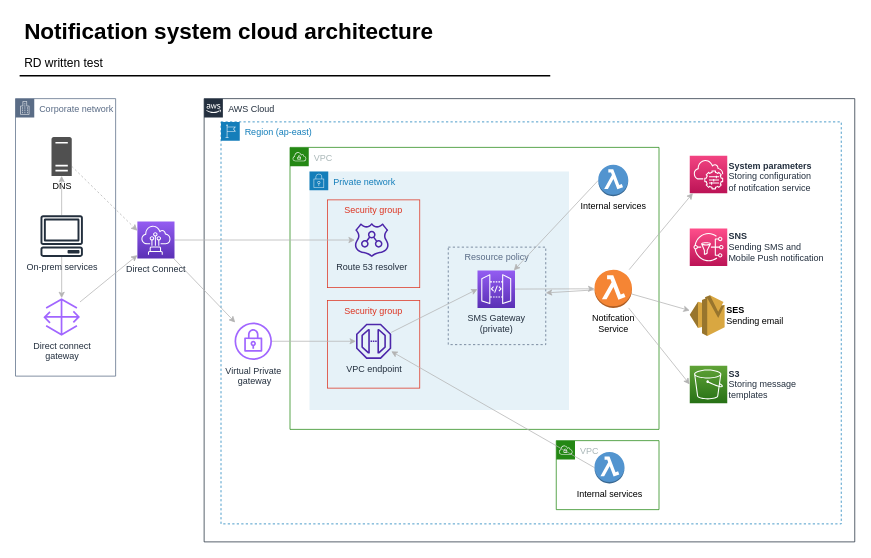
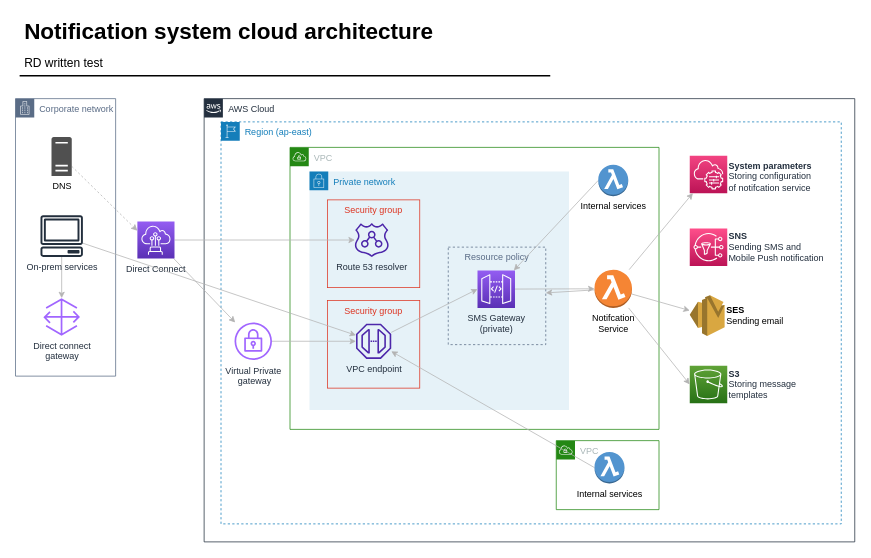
  <mxCell id="0" />
  <mxCell id="1" parent="0" />
  <mxCell id="2" value="AWS Cloud" style="points=[[0,0],[0.25,0],[0.5,0],[0.75,0],[1,0],[1,0.25],[1,0.5],[1,0.75],[1,1],[0.75,1],[0.5,1],[0.25,1],[0,1],[0,0.75],[0,0.5],[0,0.25]];outlineConnect=0;gradientColor=none;html=1;whiteSpace=wrap;fontSize=12;fontStyle=0;container=0;pointerEvents=0;collapsible=0;recursiveResize=0;shape=mxgraph.aws4.group;grIcon=mxgraph.aws4.group_aws_cloud_alt;strokeColor=#232F3E;fillColor=none;verticalAlign=top;align=left;spacingLeft=30;fontColor=#232F3E;dashed=0;" parent="1" vertex="1"><mxGeometry x="271.5" y="131" width="867.5" height="591" as="geometry" /></mxCell>
  <mxCell id="3" value="Notification system cloud architecture&lt;br&gt;" style="text;html=1;resizable=0;points=[];autosize=1;align=left;verticalAlign=top;spacingTop=-4;fontSize=30;fontStyle=1;labelBackgroundColor=none;" parent="1" vertex="1"><mxGeometry x="29.5" y="20.5" width="555" height="36" as="geometry" /></mxCell>
  <mxCell id="4" value="RD written test" style="text;html=1;resizable=0;points=[];autosize=1;align=left;verticalAlign=top;spacingTop=-4;fontSize=16;labelBackgroundColor=none;" parent="1" vertex="1"><mxGeometry x="29.5" y="70.5" width="115" height="19" as="geometry" /></mxCell>
  <mxCell id="5" value="" style="line;strokeWidth=2;html=1;fontSize=14;labelBackgroundColor=none;" parent="1" vertex="1"><mxGeometry x="25.5" y="95.5" width="707.5" height="10" as="geometry" /></mxCell>
  <mxCell id="6" value="Region (ap-east)" style="points=[[0,0],[0.25,0],[0.5,0],[0.75,0],[1,0],[1,0.25],[1,0.5],[1,0.75],[1,1],[0.75,1],[0.5,1],[0.25,1],[0,1],[0,0.75],[0,0.5],[0,0.25]];outlineConnect=0;gradientColor=none;html=1;whiteSpace=wrap;fontSize=12;fontStyle=0;container=1;pointerEvents=0;collapsible=0;recursiveResize=0;shape=mxgraph.aws4.group;grIcon=mxgraph.aws4.group_region;strokeColor=#147EBA;fillColor=none;verticalAlign=top;align=left;spacingLeft=30;fontColor=#147EBA;dashed=1;glass=0;" parent="1" vertex="1"><mxGeometry x="294" y="162" width="827" height="536" as="geometry" /></mxCell>
  <mxCell id="7" value="Virtual Private&lt;br&gt;&amp;nbsp;gateway" style="sketch=0;outlineConnect=0;fontColor=#232F3E;gradientColor=none;fillColor=#A166FF;strokeColor=none;dashed=0;verticalLabelPosition=bottom;verticalAlign=top;align=center;html=1;fontSize=12;fontStyle=0;aspect=fixed;pointerEvents=1;shape=mxgraph.aws4.vpn_gateway;" parent="6" vertex="1"><mxGeometry x="18" y="267.5" width="50" height="50" as="geometry" /></mxCell>
  <mxCell id="8" value="Private network" style="points=[[0,0],[0.25,0],[0.5,0],[0.75,0],[1,0],[1,0.25],[1,0.5],[1,0.75],[1,1],[0.75,1],[0.5,1],[0.25,1],[0,1],[0,0.75],[0,0.5],[0,0.25]];outlineConnect=0;gradientColor=none;html=1;whiteSpace=wrap;fontSize=12;fontStyle=0;container=1;pointerEvents=0;collapsible=0;recursiveResize=0;shape=mxgraph.aws4.group;grIcon=mxgraph.aws4.group_security_group;grStroke=0;strokeColor=#147EBA;fillColor=#E6F2F8;verticalAlign=top;align=left;spacingLeft=30;fontColor=#147EBA;dashed=0;" vertex="1" parent="6"><mxGeometry x="118" y="66" width="346" height="318" as="geometry" /></mxCell>
  <mxCell id="9" value="Security group" style="fillColor=none;strokeColor=#DD3522;verticalAlign=top;fontStyle=0;fontColor=#DD3522;" vertex="1" parent="6"><mxGeometry x="142" y="238" width="123" height="117" as="geometry" /></mxCell>
  <mxCell id="10" value="Security group" style="fillColor=none;strokeColor=#DD3522;verticalAlign=top;fontStyle=0;fontColor=#DD3522;" vertex="1" parent="6"><mxGeometry x="142" y="104" width="123" height="117" as="geometry" /></mxCell>
  <mxCell id="11" value="Resource policy" style="fillColor=none;strokeColor=#5A6C86;dashed=1;verticalAlign=top;fontStyle=0;fontColor=#5A6C86;" vertex="1" parent="6"><mxGeometry x="303" y="167" width="130" height="130" as="geometry" /></mxCell>
  <mxCell id="12" value="&lt;b&gt;SNS&lt;/b&gt;&lt;br&gt;Sending SMS and&amp;nbsp;&lt;br&gt;Mobile Push notification" style="sketch=0;points=[[0,0,0],[0.25,0,0],[0.5,0,0],[0.75,0,0],[1,0,0],[0,1,0],[0.25,1,0],[0.5,1,0],[0.75,1,0],[1,1,0],[0,0.25,0],[0,0.5,0],[0,0.75,0],[1,0.25,0],[1,0.5,0],[1,0.75,0]];outlineConnect=0;fontColor=#232F3E;gradientColor=#FF4F8B;gradientDirection=north;fillColor=#BC1356;strokeColor=#ffffff;dashed=0;verticalLabelPosition=middle;verticalAlign=middle;align=left;html=1;fontSize=12;fontStyle=0;aspect=fixed;shape=mxgraph.aws4.resourceIcon;resIcon=mxgraph.aws4.sns;labelPosition=right;" vertex="1" parent="6"><mxGeometry x="625" y="142" width="50" height="50" as="geometry" /></mxCell>
  <mxCell id="13" value="SES&lt;br&gt;&lt;span style=&quot;font-weight: normal;&quot;&gt;Sending email&lt;/span&gt;" style="outlineConnect=0;dashed=0;verticalLabelPosition=middle;verticalAlign=middle;align=left;html=1;shape=mxgraph.aws3.ses;fillColor=#D9A741;gradientColor=none;labelPosition=right;fontStyle=1" vertex="1" parent="6"><mxGeometry x="625" y="231" width="46.5" height="54.4" as="geometry" /></mxCell>
  <mxCell id="14" value="&lt;b&gt;System parameters&lt;/b&gt;&lt;br&gt;Storing configuration&lt;br&gt;of notifcation service" style="sketch=0;points=[[0,0,0],[0.25,0,0],[0.5,0,0],[0.75,0,0],[1,0,0],[0,1,0],[0.25,1,0],[0.5,1,0],[0.75,1,0],[1,1,0],[0,0.25,0],[0,0.5,0],[0,0.75,0],[1,0.25,0],[1,0.5,0],[1,0.75,0]];points=[[0,0,0],[0.25,0,0],[0.5,0,0],[0.75,0,0],[1,0,0],[0,1,0],[0.25,1,0],[0.5,1,0],[0.75,1,0],[1,1,0],[0,0.25,0],[0,0.5,0],[0,0.75,0],[1,0.25,0],[1,0.5,0],[1,0.75,0]];outlineConnect=0;fontColor=#232F3E;gradientColor=#F34482;gradientDirection=north;fillColor=#BC1356;strokeColor=#ffffff;dashed=0;verticalLabelPosition=middle;verticalAlign=top;align=left;html=1;fontSize=12;fontStyle=0;aspect=fixed;shape=mxgraph.aws4.resourceIcon;resIcon=mxgraph.aws4.systems_manager;labelPosition=right;" vertex="1" parent="6"><mxGeometry x="625" y="45" width="50" height="50" as="geometry" /></mxCell>
  <mxCell id="15" value="&lt;b&gt;S3&lt;/b&gt;&lt;br&gt;Storing message&amp;nbsp;&lt;br&gt;templates" style="sketch=0;points=[[0,0,0],[0.25,0,0],[0.5,0,0],[0.75,0,0],[1,0,0],[0,1,0],[0.25,1,0],[0.5,1,0],[0.75,1,0],[1,1,0],[0,0.25,0],[0,0.5,0],[0,0.75,0],[1,0.25,0],[1,0.5,0],[1,0.75,0]];outlineConnect=0;fontColor=#232F3E;gradientColor=#60A337;gradientDirection=north;fillColor=#277116;strokeColor=#ffffff;dashed=0;verticalLabelPosition=middle;verticalAlign=middle;align=left;html=1;fontSize=12;fontStyle=0;aspect=fixed;shape=mxgraph.aws4.resourceIcon;resIcon=mxgraph.aws4.s3;labelPosition=right;" vertex="1" parent="6"><mxGeometry x="625" y="325" width="50" height="50" as="geometry" /></mxCell>
  <mxCell id="16" value="VPC" style="points=[[0,0],[0.25,0],[0.5,0],[0.75,0],[1,0],[1,0.25],[1,0.5],[1,0.75],[1,1],[0.75,1],[0.5,1],[0.25,1],[0,1],[0,0.75],[0,0.5],[0,0.25]];outlineConnect=0;gradientColor=none;html=1;whiteSpace=wrap;fontSize=12;fontStyle=0;container=0;pointerEvents=0;collapsible=0;recursiveResize=0;shape=mxgraph.aws4.group;grIcon=mxgraph.aws4.group_vpc;strokeColor=#248814;fillColor=none;verticalAlign=top;align=left;spacingLeft=30;fontColor=#AAB7B8;dashed=0;glass=0;" parent="6" vertex="1"><mxGeometry x="92" y="34" width="492" height="376" as="geometry" /></mxCell>
  <mxCell id="17" value="Route 53 resolver" style="sketch=0;outlineConnect=0;fontColor=#232F3E;gradientColor=none;fillColor=#4D27AA;strokeColor=none;dashed=0;verticalLabelPosition=bottom;verticalAlign=top;align=center;html=1;fontSize=12;fontStyle=0;aspect=fixed;pointerEvents=1;shape=mxgraph.aws4.route_53_resolver;" vertex="1" parent="6"><mxGeometry x="178.5" y="135" width="45" height="45" as="geometry" /></mxCell>
  <mxCell id="18" value="VPC endpoint" style="sketch=0;outlineConnect=0;fontColor=#232F3E;gradientColor=none;fillColor=#4D27AA;strokeColor=none;dashed=0;verticalLabelPosition=bottom;verticalAlign=top;align=center;html=1;fontSize=12;fontStyle=0;aspect=fixed;pointerEvents=1;shape=mxgraph.aws4.endpoint;" vertex="1" parent="6"><mxGeometry x="180" y="269" width="47" height="47" as="geometry" /></mxCell>
  <mxCell id="19" style="edgeStyle=none;rounded=0;orthogonalLoop=1;jettySize=auto;html=1;strokeColor=#B3B3B3;" edge="1" parent="6" source="7" target="18"><mxGeometry relative="1" as="geometry" /></mxCell>
  <mxCell id="20" value="SMS Gateway &lt;br&gt;(private)" style="sketch=0;points=[[0,0,0],[0.25,0,0],[0.5,0,0],[0.75,0,0],[1,0,0],[0,1,0],[0.25,1,0],[0.5,1,0],[0.75,1,0],[1,1,0],[0,0.25,0],[0,0.5,0],[0,0.75,0],[1,0.25,0],[1,0.5,0],[1,0.75,0]];outlineConnect=0;fontColor=#232F3E;gradientColor=#945DF2;gradientDirection=north;fillColor=#5A30B5;strokeColor=#ffffff;dashed=0;verticalLabelPosition=bottom;verticalAlign=top;align=center;html=1;fontSize=12;fontStyle=0;aspect=fixed;shape=mxgraph.aws4.resourceIcon;resIcon=mxgraph.aws4.api_gateway;" vertex="1" parent="6"><mxGeometry x="342" y="198" width="50" height="50" as="geometry" /></mxCell>
  <mxCell id="21" style="edgeStyle=none;rounded=0;orthogonalLoop=1;jettySize=auto;html=1;entryX=0;entryY=0.5;entryDx=0;entryDy=0;entryPerimeter=0;strokeColor=#B3B3B3;" edge="1" parent="6" source="18" target="20"><mxGeometry relative="1" as="geometry" /></mxCell>
  <mxCell id="22" style="edgeStyle=none;rounded=0;orthogonalLoop=1;jettySize=auto;html=1;fillColor=#f5f5f5;strokeColor=#B3B3B3;" edge="1" parent="6" source="26" target="14"><mxGeometry relative="1" as="geometry" /></mxCell>
  <mxCell id="23" style="edgeStyle=none;rounded=0;orthogonalLoop=1;jettySize=auto;html=1;strokeColor=#B3B3B3;" edge="1" parent="6" source="26" target="11"><mxGeometry relative="1" as="geometry" /></mxCell>
  <mxCell id="24" style="edgeStyle=none;rounded=0;orthogonalLoop=1;jettySize=auto;html=1;strokeColor=#B3B3B3;" edge="1" parent="6" source="26" target="13"><mxGeometry relative="1" as="geometry" /></mxCell>
  <mxCell id="25" style="edgeStyle=none;rounded=0;orthogonalLoop=1;jettySize=auto;html=1;entryX=0;entryY=0.5;entryDx=0;entryDy=0;entryPerimeter=0;strokeColor=#B3B3B3;" edge="1" parent="6" source="26" target="15"><mxGeometry relative="1" as="geometry" /></mxCell>
  <mxCell id="26" value="Notifcation &lt;br&gt;Service" style="outlineConnect=0;dashed=0;verticalLabelPosition=bottom;verticalAlign=top;align=center;html=1;shape=mxgraph.aws3.lambda_function;fillColor=#F58534;gradientColor=none;" vertex="1" parent="6"><mxGeometry x="498" y="197" width="50" height="51" as="geometry" /></mxCell>
  <mxCell id="27" style="rounded=0;orthogonalLoop=1;jettySize=auto;html=1;fillColor=#f5f5f5;strokeColor=#B3B3B3;" edge="1" parent="6" source="20" target="26"><mxGeometry relative="1" as="geometry" /></mxCell>
  <mxCell id="28" value="VPC" style="points=[[0,0],[0.25,0],[0.5,0],[0.75,0],[1,0],[1,0.25],[1,0.5],[1,0.75],[1,1],[0.75,1],[0.5,1],[0.25,1],[0,1],[0,0.75],[0,0.5],[0,0.25]];outlineConnect=0;gradientColor=none;html=1;whiteSpace=wrap;fontSize=12;fontStyle=0;container=0;pointerEvents=0;collapsible=0;recursiveResize=0;shape=mxgraph.aws4.group;grIcon=mxgraph.aws4.group_vpc;strokeColor=#248814;fillColor=none;verticalAlign=top;align=left;spacingLeft=30;fontColor=#AAB7B8;dashed=0;glass=0;" vertex="1" parent="6"><mxGeometry x="447" y="425" width="137" height="92" as="geometry" /></mxCell>
  <mxCell id="29" style="edgeStyle=none;rounded=0;orthogonalLoop=1;jettySize=auto;html=1;strokeColor=#B3B3B3;exitX=0;exitY=0.5;exitDx=0;exitDy=0;exitPerimeter=0;" edge="1" parent="6" source="31" target="20"><mxGeometry relative="1" as="geometry"><mxPoint x="498" y="96.685" as="sourcePoint" /></mxGeometry></mxCell>
  <mxCell id="30" style="edgeStyle=none;rounded=0;orthogonalLoop=1;jettySize=auto;html=1;strokeColor=#B3B3B3;exitX=0;exitY=0.5;exitDx=0;exitDy=0;exitPerimeter=0;" edge="1" parent="6" source="32" target="18"><mxGeometry relative="1" as="geometry"><mxPoint x="493" y="455.163" as="sourcePoint" /></mxGeometry></mxCell>
  <mxCell id="31" value="Internal services" style="outlineConnect=0;dashed=0;verticalLabelPosition=bottom;verticalAlign=top;align=center;html=1;shape=mxgraph.aws3.lambda_function;fillColor=#5294CF;gradientColor=none;" vertex="1" parent="6"><mxGeometry x="503" y="57" width="40" height="42" as="geometry" /></mxCell>
  <mxCell id="32" value="Internal services" style="outlineConnect=0;dashed=0;verticalLabelPosition=bottom;verticalAlign=top;align=center;html=1;shape=mxgraph.aws3.lambda_function;fillColor=#5294CF;gradientColor=none;" vertex="1" parent="6"><mxGeometry x="498" y="440" width="40" height="42" as="geometry" /></mxCell>
  <mxCell id="33" value="Corporate network" style="points=[[0,0],[0.25,0],[0.5,0],[0.75,0],[1,0],[1,0.25],[1,0.5],[1,0.75],[1,1],[0.75,1],[0.5,1],[0.25,1],[0,1],[0,0.75],[0,0.5],[0,0.25]];outlineConnect=0;gradientColor=none;html=1;whiteSpace=wrap;fontSize=12;fontStyle=0;shape=mxgraph.aws4.group;grIcon=mxgraph.aws4.group_corporate_data_center;strokeColor=#5A6C86;fillColor=none;verticalAlign=top;align=left;spacingLeft=30;fontColor=#5A6C86;dashed=0;" parent="1" vertex="1"><mxGeometry x="20" y="131" width="133.5" height="370" as="geometry" /></mxCell>
  <mxCell id="34" style="edgeStyle=none;rounded=0;orthogonalLoop=1;jettySize=auto;html=1;strokeColor=#B3B3B3;" edge="1" parent="1" source="36" target="17"><mxGeometry relative="1" as="geometry"><mxPoint x="221.5" y="311" as="sourcePoint" /></mxGeometry></mxCell>
  <mxCell id="35" style="edgeStyle=none;rounded=0;orthogonalLoop=1;jettySize=auto;html=1;strokeColor=#B3B3B3;" edge="1" parent="1" source="36" target="7"><mxGeometry relative="1" as="geometry" /></mxCell>
  <mxCell id="36" value="Direct Connect" style="sketch=0;points=[[0,0,0],[0.25,0,0],[0.5,0,0],[0.75,0,0],[1,0,0],[0,1,0],[0.25,1,0],[0.5,1,0],[0.75,1,0],[1,1,0],[0,0.25,0],[0,0.5,0],[0,0.75,0],[1,0.25,0],[1,0.5,0],[1,0.75,0]];outlineConnect=0;fontColor=#232F3E;gradientColor=#945DF2;gradientDirection=north;fillColor=#5A30B5;strokeColor=#ffffff;dashed=0;verticalLabelPosition=bottom;verticalAlign=top;align=center;html=1;fontSize=12;fontStyle=0;aspect=fixed;shape=mxgraph.aws4.resourceIcon;resIcon=mxgraph.aws4.direct_connect;" parent="1" vertex="1"><mxGeometry x="182.5" y="294.75" width="49.5" height="49.5" as="geometry" /></mxCell>
  <mxCell id="37" style="edgeStyle=none;rounded=0;orthogonalLoop=1;jettySize=auto;html=1;entryX=0;entryY=0.25;entryDx=0;entryDy=0;entryPerimeter=0;strokeColor=#B3B3B3;dashed=1;" edge="1" parent="1" source="38" target="36"><mxGeometry relative="1" as="geometry" /></mxCell>
  <mxCell id="38" value="DNS" style="sketch=0;pointerEvents=1;shadow=0;dashed=0;html=1;strokeColor=none;fillColor=#505050;labelPosition=center;verticalLabelPosition=bottom;verticalAlign=top;outlineConnect=0;align=center;shape=mxgraph.office.servers.server_generic;" parent="1" vertex="1"><mxGeometry x="68" y="182" width="27" height="52" as="geometry" /></mxCell>
- <mxCell id="39" style="edgeStyle=none;rounded=0;orthogonalLoop=1;jettySize=auto;html=1;strokeColor=#B3B3B3;" edge="1" parent="1" source="40" target="36"><mxGeometry relative="1" as="geometry" /></mxCell>
  <mxCell id="40" value="Direct connect&lt;br&gt;gateway" style="sketch=0;outlineConnect=0;fontColor=#232F3E;gradientColor=none;fillColor=#A166FF;strokeColor=none;dashed=0;verticalLabelPosition=bottom;verticalAlign=top;align=center;html=1;fontSize=12;fontStyle=0;aspect=fixed;pointerEvents=1;shape=mxgraph.aws4.gateway;" parent="1" vertex="1"><mxGeometry x="57.16" y="397" width="48.84" height="50.13" as="geometry" /></mxCell>
- <mxCell id="41" style="edgeStyle=none;rounded=0;orthogonalLoop=1;jettySize=auto;html=1;strokeColor=#B3B3B3;" edge="1" parent="1" source="43" target="38"><mxGeometry relative="1" as="geometry" /></mxCell>
+ <mxCell id="41" style="edgeStyle=none;rounded=0;orthogonalLoop=1;jettySize=auto;html=1;strokeColor=#B3B3B3;" edge="1" parent="1" source="43" target="18"><mxGeometry relative="1" as="geometry" /></mxCell>
  <mxCell id="42" value="" style="edgeStyle=none;rounded=0;orthogonalLoop=1;jettySize=auto;html=1;strokeColor=#B3B3B3;" edge="1" parent="1" source="43" target="40"><mxGeometry relative="1" as="geometry" /></mxCell>
  <mxCell id="43" value="On-prem services&lt;br&gt;" style="sketch=0;outlineConnect=0;fontColor=#232F3E;gradientColor=none;fillColor=#232F3D;strokeColor=none;dashed=0;verticalLabelPosition=bottom;verticalAlign=top;align=center;html=1;fontSize=12;fontStyle=0;aspect=fixed;pointerEvents=1;shape=mxgraph.aws4.client;" vertex="1" parent="1"><mxGeometry x="53.08" y="286.46" width="57" height="55.54" as="geometry" /></mxCell>
